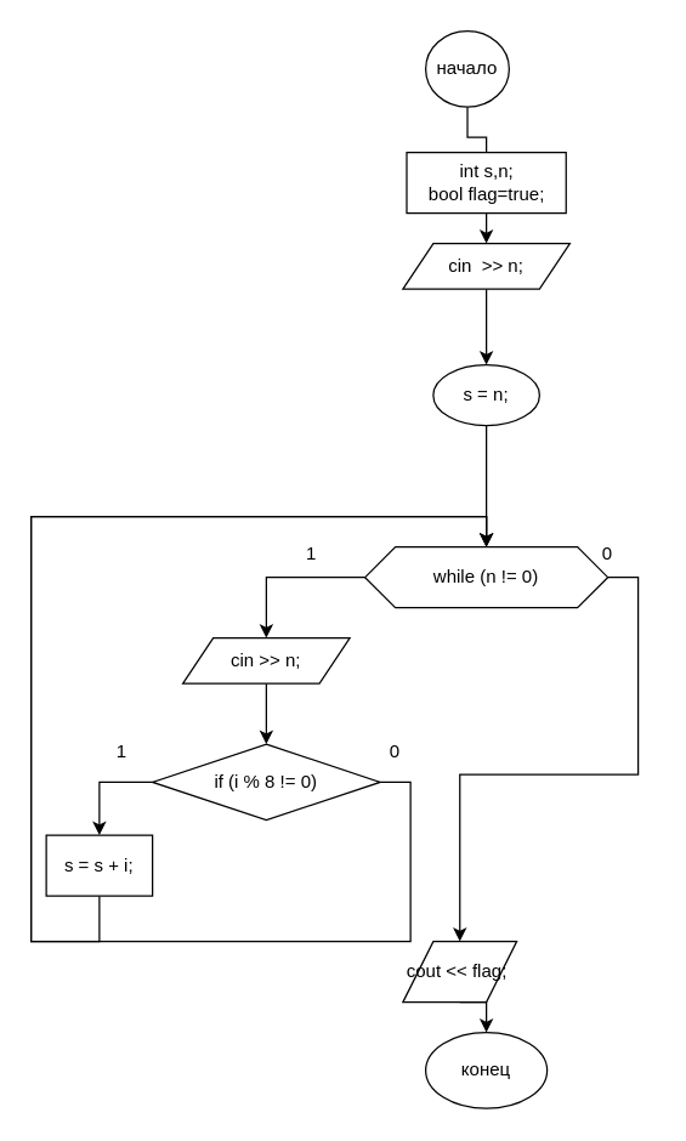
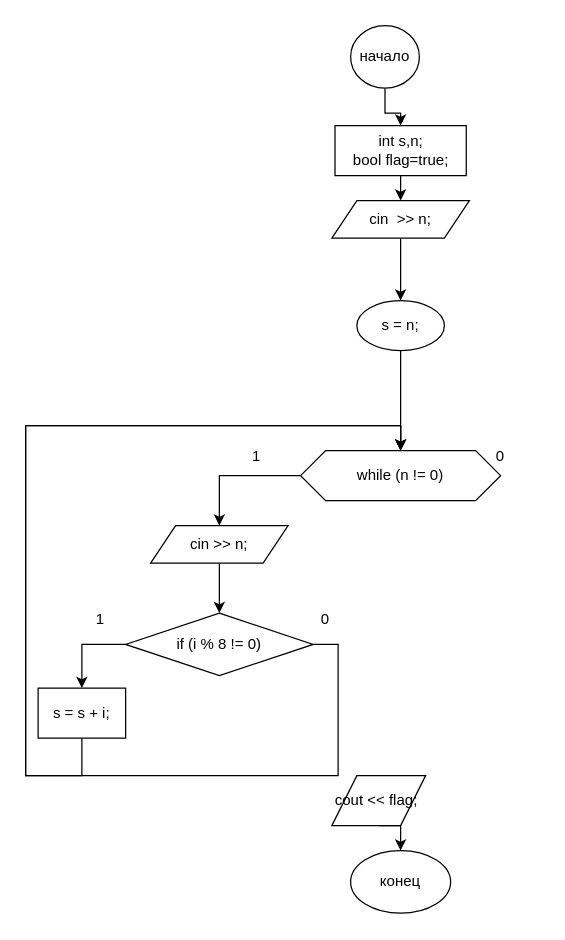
  <mxCell id="0" />
  <mxCell id="1" parent="0" />
- <mxCell id="2" style="edgeStyle=orthogonalEdgeStyle;rounded=0;orthogonalLoop=1;jettySize=auto;html=1;exitX=0.5;exitY=1;exitDx=0;exitDy=0;endArrow=none;" parent="1" source="3" target="5" edge="1"><mxGeometry relative="1" as="geometry" /></mxCell>
+ <mxCell id="2" style="edgeStyle=orthogonalEdgeStyle;rounded=0;orthogonalLoop=1;jettySize=auto;html=1;exitX=0.5;exitY=1;exitDx=0;exitDy=0;" parent="1" source="3" target="5" edge="1"><mxGeometry relative="1" as="geometry" /></mxCell>
  <mxCell id="3" value="начало&lt;br&gt;" style="ellipse;whiteSpace=wrap;html=1;" parent="1" vertex="1"><mxGeometry x="280" y="20" width="55" height="50" as="geometry" /></mxCell>
  <mxCell id="4" style="edgeStyle=orthogonalEdgeStyle;rounded=0;orthogonalLoop=1;jettySize=auto;html=1;exitX=0.5;exitY=1;exitDx=0;exitDy=0;entryX=0.5;entryY=0;entryDx=0;entryDy=0;" parent="1" source="5" target="7" edge="1"><mxGeometry relative="1" as="geometry" /></mxCell>
  <mxCell id="5" value="&lt;div&gt;int s,n;&lt;/div&gt;&lt;div&gt;&lt;span&gt;&#09;&lt;/span&gt;bool flag=true;&lt;/div&gt;" style="rounded=0;whiteSpace=wrap;html=1;" parent="1" vertex="1"><mxGeometry x="267.5" y="100" width="105" height="40" as="geometry" /></mxCell>
  <mxCell id="6" style="edgeStyle=orthogonalEdgeStyle;rounded=0;orthogonalLoop=1;jettySize=auto;html=1;exitX=0.5;exitY=1;exitDx=0;exitDy=0;entryX=0.5;entryY=0;entryDx=0;entryDy=0;" edge="1" parent="1" source="7" target="9"><mxGeometry relative="1" as="geometry" /></mxCell>
  <mxCell id="7" value="cin&amp;nbsp; &amp;gt;&amp;gt; n;" style="shape=parallelogram;perimeter=parallelogramPerimeter;whiteSpace=wrap;html=1;fixedSize=1;" parent="1" vertex="1"><mxGeometry x="265" y="160" width="110" height="30" as="geometry" /></mxCell>
  <mxCell id="8" style="edgeStyle=orthogonalEdgeStyle;rounded=0;orthogonalLoop=1;jettySize=auto;html=1;exitX=0.5;exitY=1;exitDx=0;exitDy=0;entryX=0.5;entryY=0;entryDx=0;entryDy=0;" parent="1" source="9" target="12" edge="1"><mxGeometry relative="1" as="geometry" /></mxCell>
  <mxCell id="9" value="s = n;" style="ellipse;whiteSpace=wrap;html=1;" parent="1" vertex="1"><mxGeometry x="285" y="240" width="70" height="40" as="geometry" /></mxCell>
- <mxCell id="10" style="edgeStyle=orthogonalEdgeStyle;rounded=0;orthogonalLoop=1;jettySize=auto;html=1;exitX=1;exitY=0.5;exitDx=0;exitDy=0;entryX=0.5;entryY=0;entryDx=0;entryDy=0;" parent="1" source="12" target="14" edge="1"><mxGeometry relative="1" as="geometry" /></mxCell>
  <mxCell id="11" style="edgeStyle=orthogonalEdgeStyle;rounded=0;orthogonalLoop=1;jettySize=auto;html=1;exitX=0;exitY=0.5;exitDx=0;exitDy=0;entryX=0.5;entryY=0;entryDx=0;entryDy=0;" parent="1" source="12" target="26" edge="1"><mxGeometry relative="1" as="geometry"><mxPoint x="175" y="420" as="targetPoint" /></mxGeometry></mxCell>
  <mxCell id="12" value="while (n != 0)" style="shape=hexagon;perimeter=hexagonPerimeter2;whiteSpace=wrap;html=1;fixedSize=1;labelBackgroundColor=#FFFFFF;" parent="1" vertex="1"><mxGeometry x="240" y="360" width="160" height="40" as="geometry" /></mxCell>
  <mxCell id="13" style="edgeStyle=orthogonalEdgeStyle;rounded=0;orthogonalLoop=1;jettySize=auto;html=1;exitX=0.5;exitY=1;exitDx=0;exitDy=0;entryX=0.5;entryY=0;entryDx=0;entryDy=0;" parent="1" source="14" target="15" edge="1"><mxGeometry relative="1" as="geometry" /></mxCell>
  <mxCell id="14" value="cout &amp;lt;&amp;lt; flag;&amp;nbsp;" style="shape=parallelogram;perimeter=parallelogramPerimeter;whiteSpace=wrap;html=1;fixedSize=1;" parent="1" vertex="1"><mxGeometry x="265" y="620" width="75" height="40" as="geometry" /></mxCell>
  <mxCell id="15" value="конец" style="ellipse;whiteSpace=wrap;html=1;" parent="1" vertex="1"><mxGeometry x="280" y="680" width="80" height="50" as="geometry" /></mxCell>
  <mxCell id="16" value="1" style="text;html=1;strokeColor=none;fillColor=none;align=center;verticalAlign=middle;whiteSpace=wrap;rounded=0;labelBackgroundColor=#FFFFFF;" parent="1" vertex="1"><mxGeometry x="175" y="350" width="60" height="30" as="geometry" /></mxCell>
  <mxCell id="17" value="0" style="text;html=1;strokeColor=none;fillColor=none;align=center;verticalAlign=middle;whiteSpace=wrap;rounded=0;labelBackgroundColor=#FFFFFF;" parent="1" vertex="1"><mxGeometry x="370" y="350" width="60" height="30" as="geometry" /></mxCell>
  <mxCell id="18" style="edgeStyle=orthogonalEdgeStyle;rounded=0;orthogonalLoop=1;jettySize=auto;html=1;exitX=0;exitY=0.5;exitDx=0;exitDy=0;entryX=0.5;entryY=0;entryDx=0;entryDy=0;" parent="1" source="20" target="22" edge="1"><mxGeometry relative="1" as="geometry" /></mxCell>
  <mxCell id="19" style="edgeStyle=orthogonalEdgeStyle;rounded=0;orthogonalLoop=1;jettySize=auto;html=1;exitX=1;exitY=0.5;exitDx=0;exitDy=0;entryX=0.5;entryY=0;entryDx=0;entryDy=0;" parent="1" source="20" target="12" edge="1"><mxGeometry relative="1" as="geometry"><Array as="points"><mxPoint x="270" y="515" /><mxPoint x="270" y="620" /><mxPoint x="20" y="620" /><mxPoint x="20" y="340" /><mxPoint x="320" y="340" /></Array></mxGeometry></mxCell>
  <mxCell id="20" value="if (i % 8 != 0)" style="rhombus;whiteSpace=wrap;html=1;labelBackgroundColor=#FFFFFF;" parent="1" vertex="1"><mxGeometry x="100" y="490" width="150" height="50" as="geometry" /></mxCell>
  <mxCell id="21" style="edgeStyle=orthogonalEdgeStyle;rounded=0;orthogonalLoop=1;jettySize=auto;html=1;exitX=0.5;exitY=1;exitDx=0;exitDy=0;entryX=0.5;entryY=0;entryDx=0;entryDy=0;" parent="1" source="22" target="12" edge="1"><mxGeometry relative="1" as="geometry"><Array as="points"><mxPoint x="65" y="620" /><mxPoint x="20" y="620" /><mxPoint x="20" y="340" /><mxPoint x="320" y="340" /></Array></mxGeometry></mxCell>
  <mxCell id="22" value="s = s + i;" style="rounded=0;whiteSpace=wrap;html=1;" parent="1" vertex="1"><mxGeometry x="30" y="550" width="70" height="40" as="geometry" /></mxCell>
  <mxCell id="23" value="1" style="text;html=1;strokeColor=none;fillColor=none;align=center;verticalAlign=middle;whiteSpace=wrap;rounded=0;labelBackgroundColor=#FFFFFF;" parent="1" vertex="1"><mxGeometry x="50" y="480" width="60" height="30" as="geometry" /></mxCell>
  <mxCell id="24" value="0" style="text;html=1;strokeColor=none;fillColor=none;align=center;verticalAlign=middle;whiteSpace=wrap;rounded=0;labelBackgroundColor=#FFFFFF;" parent="1" vertex="1"><mxGeometry x="230" y="480" width="60" height="30" as="geometry" /></mxCell>
  <mxCell id="25" style="edgeStyle=orthogonalEdgeStyle;rounded=0;orthogonalLoop=1;jettySize=auto;html=1;exitX=0.5;exitY=1;exitDx=0;exitDy=0;entryX=0.5;entryY=0;entryDx=0;entryDy=0;" edge="1" parent="1" source="26" target="20"><mxGeometry relative="1" as="geometry" /></mxCell>
  <mxCell id="26" value="cin &amp;gt;&amp;gt; n;" style="shape=parallelogram;perimeter=parallelogramPerimeter;whiteSpace=wrap;html=1;fixedSize=1;" vertex="1" parent="1"><mxGeometry x="120" y="420" width="110" height="30" as="geometry" /></mxCell>
